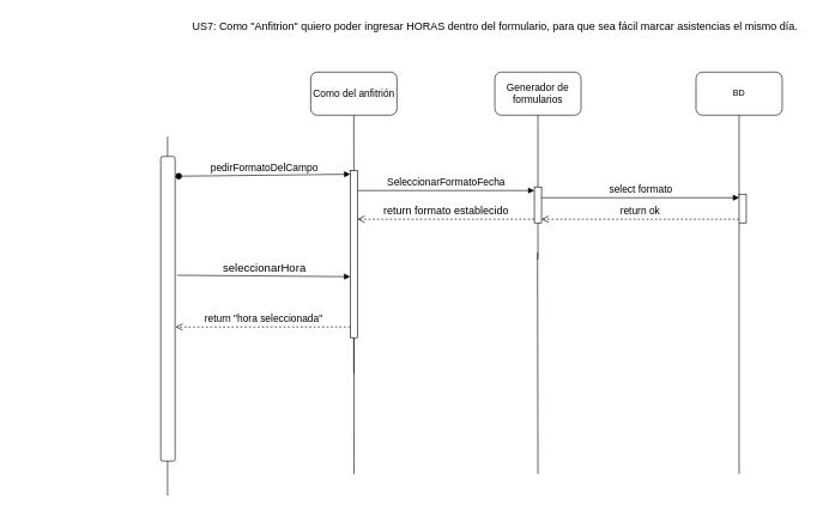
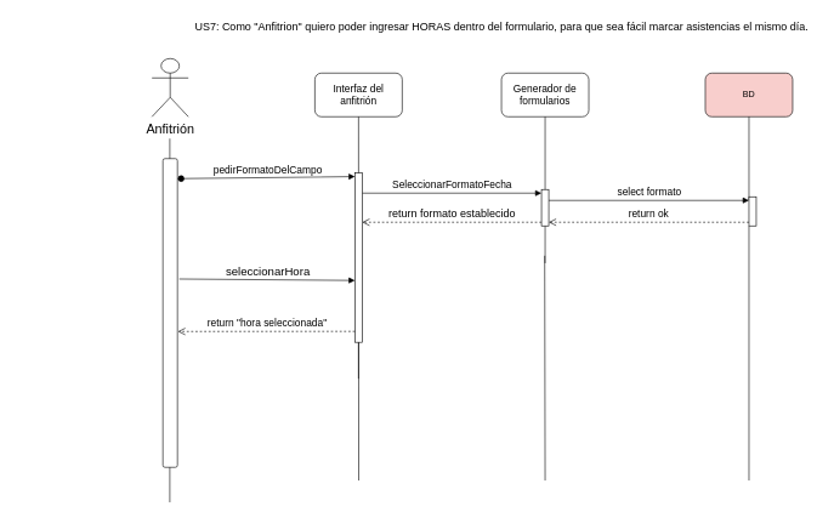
  <mxCell id="0" />
  <mxCell id="1" parent="0" />
  <mxCell id="2" value="&lt;font style=&quot;font-size: 15px;&quot;&gt;US7: Como &quot;Anfitrion&quot; quiero poder ingresar HORAS dentro del formulario, para que sea fácil marcar asistencias el mismo día.&lt;/font&gt;" style="text;html=1;align=center;verticalAlign=middle;resizable=0;points=[];autosize=1;strokeColor=none;fillColor=none;" vertex="1" parent="1"><mxGeometry x="253" y="20" width="870" height="30" as="geometry" /></mxCell>
- <mxCell id="3" value="&lt;font style=&quot;font-size: 14px;&quot;&gt;Como del anfitrión&lt;/font&gt;" style="rounded=1;whiteSpace=wrap;html=1;" vertex="1" parent="1"><mxGeometry x="431.75" y="100" width="120" height="60" as="geometry" /></mxCell>
+ <mxCell id="3" value="&lt;font style=&quot;font-size: 14px;&quot;&gt;Interfaz del anfitrión&lt;/font&gt;" style="rounded=1;whiteSpace=wrap;html=1;" vertex="1" parent="1"><mxGeometry x="431.75" y="100" width="120" height="60" as="geometry" /></mxCell>
  <mxCell id="4" value="" style="endArrow=none;html=1;rounded=0;entryX=0.5;entryY=1;entryDx=0;entryDy=0;" edge="1" parent="1" target="3"><mxGeometry width="50" height="50" relative="1" as="geometry"><mxPoint x="492" y="660" as="sourcePoint" /><mxPoint x="681.75" y="440" as="targetPoint" /></mxGeometry></mxCell>
  <mxCell id="5" value="&lt;font style=&quot;font-size: 14px;&quot;&gt;Generador de formularios&lt;/font&gt;" style="rounded=1;whiteSpace=wrap;html=1;" vertex="1" parent="1"><mxGeometry x="688" y="100" width="120" height="60" as="geometry" /></mxCell>
  <mxCell id="6" value="" style="endArrow=none;html=1;rounded=0;entryX=0.5;entryY=1;entryDx=0;entryDy=0;" edge="1" parent="1" source="15" target="5"><mxGeometry width="50" height="50" relative="1" as="geometry"><mxPoint x="748" y="660" as="sourcePoint" /><mxPoint x="938" y="440" as="targetPoint" /></mxGeometry></mxCell>
- <mxCell id="7" value="BD" style="rounded=1;whiteSpace=wrap;html=1;" vertex="1" parent="1"><mxGeometry x="968" y="100" width="120" height="60" as="geometry" /></mxCell>
+ <mxCell id="7" value="BD" style="rounded=1;whiteSpace=wrap;html=1;fillColor=#f8cecc;" vertex="1" parent="1"><mxGeometry x="968" y="100" width="120" height="60" as="geometry" /></mxCell>
  <mxCell id="8" value="" style="endArrow=none;html=1;rounded=0;entryX=0.5;entryY=1;entryDx=0;entryDy=0;" edge="1" parent="1" target="7"><mxGeometry width="50" height="50" relative="1" as="geometry"><mxPoint x="1028" y="275" as="sourcePoint" /><mxPoint x="1198" y="440" as="targetPoint" /></mxGeometry></mxCell>
+ <mxCell id="9" value="&lt;font style=&quot;font-size: 18px;&quot;&gt;Anfitrión&lt;/font&gt;" style="shape=umlActor;verticalLabelPosition=bottom;verticalAlign=top;html=1;outlineConnect=0;" vertex="1" parent="1"><mxGeometry x="208" y="80" width="50" height="80" as="geometry" /></mxCell>
  <mxCell id="10" value="" style="endArrow=none;html=1;rounded=0;entryX=0.5;entryY=1;entryDx=0;entryDy=0;" edge="1" parent="1"><mxGeometry width="50" height="50" relative="1" as="geometry"><mxPoint x="232.5" y="690" as="sourcePoint" /><mxPoint x="232.5" y="190" as="targetPoint" /></mxGeometry></mxCell>
  <mxCell id="11" value="" style="rounded=1;whiteSpace=wrap;html=1;rotation=90;" vertex="1" parent="1"><mxGeometry x="20.82" y="419.69" width="424.37" height="20" as="geometry" /></mxCell>
  <mxCell id="12" value="&lt;span style=&quot;font-size: 14px;&quot;&gt;SeleccionarFormatoFecha&lt;/span&gt;" style="html=1;verticalAlign=bottom;endArrow=block;curved=0;rounded=0;entryX=0;entryY=0;entryDx=0;entryDy=5;" edge="1" parent="1" source="18" target="15"><mxGeometry x="0.003" relative="1" as="geometry"><mxPoint x="503.59" y="265.287" as="sourcePoint" /><mxPoint as="offset" /></mxGeometry></mxCell>
  <mxCell id="13" value="&lt;font style=&quot;font-size: 15px;&quot;&gt;return formato establecido&lt;/font&gt;" style="html=1;verticalAlign=bottom;endArrow=open;dashed=1;endSize=8;curved=0;rounded=0;exitX=0;exitY=1;exitDx=0;exitDy=-5;" edge="1" parent="1" source="15" target="18"><mxGeometry relative="1" as="geometry"><mxPoint x="503.59" y="364.468" as="targetPoint" /></mxGeometry></mxCell>
  <mxCell id="14" value="" style="endArrow=none;html=1;rounded=0;entryX=0.5;entryY=1;entryDx=0;entryDy=0;" edge="1" parent="1" target="15"><mxGeometry width="50" height="50" relative="1" as="geometry"><mxPoint x="748" y="361.25" as="sourcePoint" /><mxPoint x="748" y="160" as="targetPoint" /></mxGeometry></mxCell>
  <mxCell id="15" value="" style="html=1;points=[[0,0,0,0,5],[0,1,0,0,-5],[1,0,0,0,5],[1,1,0,0,-5]];perimeter=orthogonalPerimeter;outlineConnect=0;targetShapes=umlLifeline;portConstraint=eastwest;newEdgeStyle={&quot;curved&quot;:0,&quot;rounded&quot;:0};" vertex="1" parent="1"><mxGeometry x="743" y="260" width="10" height="50" as="geometry" /></mxCell>
  <mxCell id="16" value="" style="endArrow=none;html=1;rounded=0;entryX=0.5;entryY=1;entryDx=0;entryDy=0;" edge="1" parent="1" source="18"><mxGeometry width="50" height="50" relative="1" as="geometry"><mxPoint x="488" y="690" as="sourcePoint" /><mxPoint x="491.75" y="520" as="targetPoint" /></mxGeometry></mxCell>
  <mxCell id="17" value="&lt;font style=&quot;font-size: 14px;&quot;&gt;pedirFormatoDelCampo&lt;/font&gt;" style="html=1;verticalAlign=bottom;startArrow=oval;endArrow=block;startSize=8;curved=0;rounded=0;entryX=0;entryY=0;entryDx=0;entryDy=5;" edge="1" parent="1" target="18"><mxGeometry relative="1" as="geometry"><mxPoint x="248" y="245" as="sourcePoint" /></mxGeometry></mxCell>
  <mxCell id="18" value="" style="html=1;points=[[0,0,0,0,5],[0,1,0,0,-5],[1,0,0,0,5],[1,1,0,0,-5]];perimeter=orthogonalPerimeter;outlineConnect=0;targetShapes=umlLifeline;portConstraint=eastwest;newEdgeStyle={&quot;curved&quot;:0,&quot;rounded&quot;:0};" vertex="1" parent="1"><mxGeometry x="486.75" y="237.25" width="10" height="232.75" as="geometry" /></mxCell>
  <mxCell id="19" value="" style="endArrow=none;html=1;rounded=0;entryX=0.5;entryY=1;entryDx=0;entryDy=0;" edge="1" parent="1"><mxGeometry width="50" height="50" relative="1" as="geometry"><mxPoint x="748" y="660" as="sourcePoint" /><mxPoint x="747.41" y="351" as="targetPoint" /></mxGeometry></mxCell>
  <mxCell id="20" value="" style="endArrow=none;html=1;rounded=0;entryX=0.5;entryY=1;entryDx=0;entryDy=0;" edge="1" parent="1"><mxGeometry width="50" height="50" relative="1" as="geometry"><mxPoint x="1028" y="660" as="sourcePoint" /><mxPoint x="1028" y="310" as="targetPoint" /></mxGeometry></mxCell>
  <mxCell id="21" value="" style="html=1;points=[[0,0,0,0,5],[0,1,0,0,-5],[1,0,0,0,5],[1,1,0,0,-5]];perimeter=orthogonalPerimeter;outlineConnect=0;targetShapes=umlLifeline;portConstraint=eastwest;newEdgeStyle={&quot;curved&quot;:0,&quot;rounded&quot;:0};" vertex="1" parent="1"><mxGeometry x="1028" y="270" width="10" height="40" as="geometry" /></mxCell>
  <mxCell id="22" value="&lt;font style=&quot;font-size: 14px;&quot;&gt;select formato&lt;/font&gt;" style="html=1;verticalAlign=bottom;endArrow=block;curved=0;rounded=0;entryX=0;entryY=0;entryDx=0;entryDy=5;" edge="1" parent="1" source="15" target="21"><mxGeometry relative="1" as="geometry"><mxPoint x="958" y="275" as="sourcePoint" /></mxGeometry></mxCell>
  <mxCell id="23" value="&lt;font style=&quot;font-size: 14px;&quot;&gt;return ok&lt;/font&gt;" style="html=1;verticalAlign=bottom;endArrow=open;dashed=1;endSize=8;curved=0;rounded=0;exitX=0;exitY=1;exitDx=0;exitDy=-5;" edge="1" parent="1" source="21" target="15"><mxGeometry relative="1" as="geometry"><mxPoint x="958" y="345" as="targetPoint" /></mxGeometry></mxCell>
  <mxCell id="24" value="&lt;font size=&quot;3&quot;&gt;seleccionarHora&lt;/font&gt;" style="html=1;verticalAlign=bottom;endArrow=block;curved=0;rounded=0;entryX=0;entryY=0;entryDx=0;entryDy=5;exitX=0.39;exitY=-0.126;exitDx=0;exitDy=0;exitPerimeter=0;" edge="1" parent="1" source="11"><mxGeometry relative="1" as="geometry"><mxPoint x="416.75" y="385" as="sourcePoint" /><mxPoint x="486.75" y="385" as="targetPoint" /></mxGeometry></mxCell>
  <mxCell id="25" value="&lt;font style=&quot;font-size: 14px;&quot;&gt;return &quot;hora seleccionada&quot;&lt;/font&gt;" style="html=1;verticalAlign=bottom;endArrow=open;dashed=1;endSize=8;curved=0;rounded=0;exitX=0;exitY=1;exitDx=0;exitDy=-5;entryX=0.56;entryY=-0.032;entryDx=0;entryDy=0;entryPerimeter=0;" edge="1" parent="1" target="11"><mxGeometry x="-0.003" relative="1" as="geometry"><mxPoint x="416.75" y="455" as="targetPoint" /><mxPoint x="486.75" y="455" as="sourcePoint" /><mxPoint as="offset" /></mxGeometry></mxCell>
